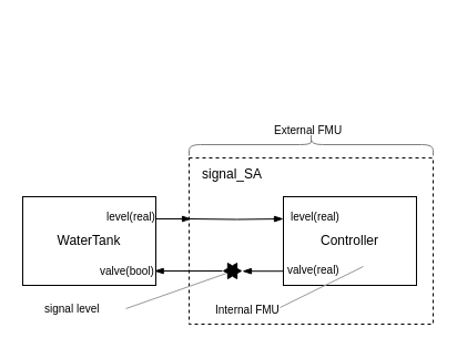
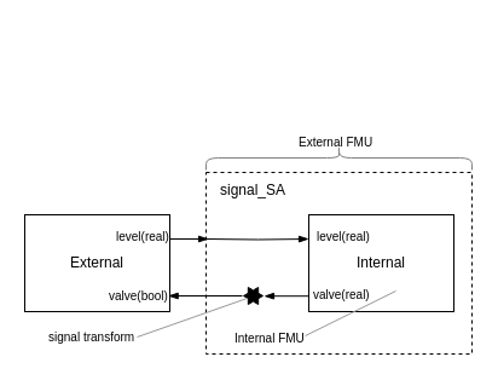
  <mxCell id="0" />
  <mxCell id="1" parent="0" />
  <mxCell id="2" value="" style="rounded=0;whiteSpace=wrap;html=1;fillColor=none;dashed=1;" parent="1" vertex="1"><mxGeometry x="170" y="142" width="220" height="150" as="geometry" /></mxCell>
  <mxCell id="3" style="edgeStyle=orthogonalEdgeStyle;rounded=0;orthogonalLoop=1;jettySize=auto;html=1;exitX=1;exitY=0.25;exitDx=0;exitDy=0;endArrow=blockThin;endFill=1;startArrow=none;startFill=0;" parent="1" source="4" edge="1"><mxGeometry relative="1" as="geometry"><mxPoint x="172" y="197" as="targetPoint" /></mxGeometry></mxCell>
- <mxCell id="4" value="WaterTank" style="rounded=0;whiteSpace=wrap;html=1;" parent="1" vertex="1"><mxGeometry x="20" y="177" width="120" height="80" as="geometry" /></mxCell>
+ <mxCell id="4" value="External" style="rounded=0;whiteSpace=wrap;html=1;" parent="1" vertex="1"><mxGeometry x="20" y="177" width="120" height="80" as="geometry" /></mxCell>
  <mxCell id="5" style="edgeStyle=orthogonalEdgeStyle;rounded=0;orthogonalLoop=1;jettySize=auto;html=1;exitX=0;exitY=0.25;exitDx=0;exitDy=0;startArrow=none;startFill=0;endArrow=blockThin;endFill=1;fontSize=10;entryX=0;entryY=0.25;entryDx=0;entryDy=0;" parent="1" target="6" edge="1"><mxGeometry relative="1" as="geometry"><mxPoint x="170" y="197" as="sourcePoint" /></mxGeometry></mxCell>
- <mxCell id="6" value="Controller" style="rounded=0;whiteSpace=wrap;html=1;" parent="1" vertex="1"><mxGeometry x="255" y="177" width="120" height="80" as="geometry" /></mxCell>
+ <mxCell id="6" value="Internal" style="rounded=0;whiteSpace=wrap;html=1;" parent="1" vertex="1"><mxGeometry x="255" y="177" width="120" height="80" as="geometry" /></mxCell>
  <mxCell id="7" value="signal_SA" style="text;html=1;resizable=0;points=[];autosize=1;align=left;verticalAlign=top;spacingTop=-4;" parent="1" vertex="1"><mxGeometry x="180" y="147" width="90" height="20" as="geometry" /></mxCell>
  <mxCell id="8" style="edgeStyle=orthogonalEdgeStyle;rounded=0;orthogonalLoop=1;jettySize=auto;html=1;entryX=-0.003;entryY=0.84;entryDx=0;entryDy=0;entryPerimeter=0;endArrow=none;endFill=0;startArrow=blockThin;startFill=1;" parent="1" source="10" target="6" edge="1"><mxGeometry relative="1" as="geometry"><Array as="points"><mxPoint x="255" y="244" /><mxPoint x="255" y="244" /></Array></mxGeometry></mxCell>
  <mxCell id="9" style="edgeStyle=orthogonalEdgeStyle;rounded=0;orthogonalLoop=1;jettySize=auto;html=1;exitX=0.989;exitY=0.838;exitDx=0;exitDy=0;exitPerimeter=0;entryX=0;entryY=0.5;entryDx=0;entryDy=0;entryPerimeter=0;endArrow=none;endFill=0;startArrow=blockThin;startFill=1;" parent="1" source="4" target="10" edge="1"><mxGeometry relative="1" as="geometry" /></mxCell>
  <mxCell id="10" value="" style="verticalLabelPosition=bottom;verticalAlign=top;html=1;shape=mxgraph.basic.6_point_star;fillColor=#000000;perimeterSpacing=1;" parent="1" vertex="1"><mxGeometry x="201" y="237" width="16" height="14" as="geometry" /></mxCell>
  <mxCell id="11" value="valve(real)" style="text;html=1;resizable=0;points=[];autosize=1;align=left;verticalAlign=top;spacingTop=-4;fontSize=10;" parent="1" vertex="1"><mxGeometry x="257" y="235" width="60" height="10" as="geometry" /></mxCell>
  <mxCell id="12" value="level(real)" style="text;html=1;resizable=0;points=[];autosize=1;align=left;verticalAlign=top;spacingTop=-4;fontSize=10;" parent="1" vertex="1"><mxGeometry x="94" y="187" width="70" height="20" as="geometry" /></mxCell>
  <mxCell id="13" value="valve(bool)" style="text;html=1;resizable=0;points=[];autosize=1;align=left;verticalAlign=top;spacingTop=-4;fontSize=10;" parent="1" vertex="1"><mxGeometry x="88" y="236" width="60" height="10" as="geometry" /></mxCell>
  <mxCell id="14" value="level(real)" style="text;html=1;resizable=0;points=[];autosize=1;align=left;verticalAlign=top;spacingTop=-4;fontSize=10;" parent="1" vertex="1"><mxGeometry x="260" y="187" width="70" height="20" as="geometry" /></mxCell>
  <mxCell id="15" value="" style="shape=curlyBracket;whiteSpace=wrap;html=1;rounded=1;fillColor=#000000;fontSize=10;rotation=90;strokeColor=#808080;" parent="1" vertex="1"><mxGeometry x="270" y="20" width="20" height="220" as="geometry" /></mxCell>
  <mxCell id="16" value="External FMU" style="text;html=1;resizable=0;points=[];autosize=1;align=left;verticalAlign=top;spacingTop=-4;fontSize=10;" parent="1" vertex="1"><mxGeometry x="244.5" y="109" width="70" height="10" as="geometry" /></mxCell>
  <mxCell id="17" value="" style="endArrow=none;html=1;fontSize=10;strokeColor=#999999;exitX=0.373;exitY=0.9;exitDx=0;exitDy=0;exitPerimeter=0;" parent="1" source="2" edge="1"><mxGeometry width="50" height="50" relative="1" as="geometry"><mxPoint x="317" y="310" as="sourcePoint" /><mxPoint x="327" y="240" as="targetPoint" /></mxGeometry></mxCell>
  <mxCell id="18" value="Internal FMU" style="text;html=1;resizable=0;points=[];autosize=1;align=left;verticalAlign=top;spacingTop=-4;fontSize=10;" parent="1" vertex="1"><mxGeometry x="192" y="271" width="70" height="10" as="geometry" /></mxCell>
  <mxCell id="19" value="" style="endArrow=none;html=1;fontSize=10;strokeColor=#999999;" parent="1" edge="1"><mxGeometry width="50" height="50" relative="1" as="geometry"><mxPoint x="113" y="278" as="sourcePoint" /><mxPoint x="204" y="246" as="targetPoint" /></mxGeometry></mxCell>
- <mxCell id="20" value="signal level" style="text;html=1;resizable=0;points=[];autosize=1;align=left;verticalAlign=top;spacingTop=-4;fontSize=10;" parent="1" vertex="1"><mxGeometry x="38" y="270" width="90" height="10" as="geometry" /></mxCell>
+ <mxCell id="20" value="signal transform" style="text;html=1;resizable=0;points=[];autosize=1;align=left;verticalAlign=top;spacingTop=-4;fontSize=10;" parent="1" vertex="1"><mxGeometry x="38" y="270" width="90" height="10" as="geometry" /></mxCell>
